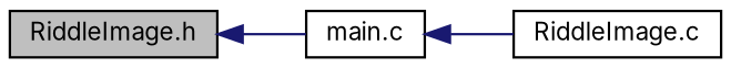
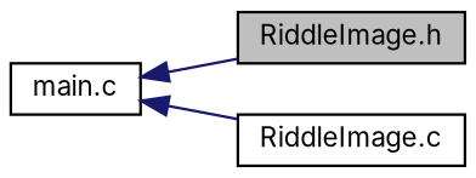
  digraph {
    fontname=Inter
    rankdir=LR
    node [color=black fillcolor=white fontname=Inter fontsize=10 shape=record style=filled]
    edge [color=midnightblue dir=back fontname=Inter fontsize=10 labelfontname=Helvetica labelfontsize=10 style=solid]
    n1 [fillcolor=grey75 fontcolor=black height=0.2 label="RiddleImage.h" width=0.4]
    n2 [height=0.2 label="main.c" width=0.4]
    n3 [height=0.2 label="RiddleImage.c" width=0.4]
-   n1 -> n2
+   n2 -> n1
    n2 -> n3
  }
